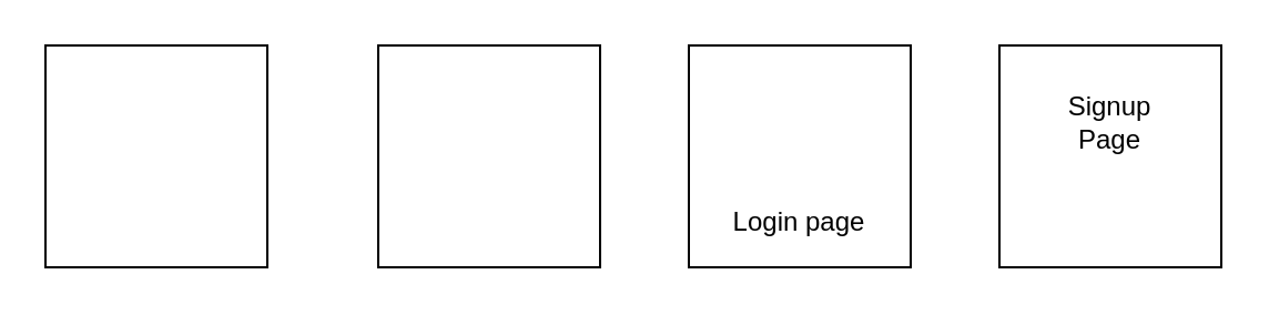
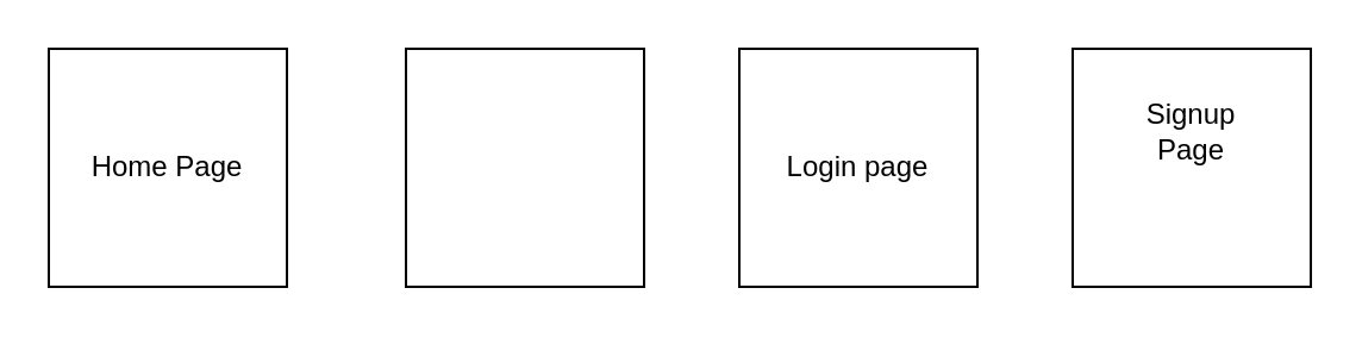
  <mxCell id="0" />
  <mxCell id="1" parent="0" />
  <mxCell id="2" value="" style="whiteSpace=wrap;html=1;aspect=fixed;" vertex="1" parent="1"><mxGeometry x="20" y="20" width="100" height="100" as="geometry" /></mxCell>
+ <mxCell id="3" value="Home Page" style="text;html=1;strokeColor=none;fillColor=none;align=center;verticalAlign=middle;whiteSpace=wrap;rounded=0;" vertex="1" parent="1"><mxGeometry x="35" y="60" width="70" height="20" as="geometry" /></mxCell>
  <mxCell id="4" value="" style="whiteSpace=wrap;html=1;aspect=fixed;" vertex="1" parent="1"><mxGeometry x="170" y="20" width="100" height="100" as="geometry" /></mxCell>
  <mxCell id="5" value="" style="whiteSpace=wrap;html=1;aspect=fixed;" vertex="1" parent="1"><mxGeometry x="310" y="20" width="100" height="100" as="geometry" /></mxCell>
- <mxCell id="6" value="Login page" style="text;html=1;strokeColor=none;fillColor=none;align=center;verticalAlign=middle;whiteSpace=wrap;rounded=0;" vertex="1" parent="1"><mxGeometry x="325" y="90" width="70" height="20" as="geometry" /></mxCell>
+ <mxCell id="6" value="Login page" style="text;html=1;strokeColor=none;fillColor=none;align=center;verticalAlign=middle;whiteSpace=wrap;rounded=0;" vertex="1" parent="1"><mxGeometry x="325" y="60" width="70" height="20" as="geometry" /></mxCell>
  <mxCell id="7" value="" style="whiteSpace=wrap;html=1;aspect=fixed;" vertex="1" parent="1"><mxGeometry x="450" y="20" width="100" height="100" as="geometry" /></mxCell>
  <mxCell id="8" value="Signup Page" style="text;html=1;strokeColor=none;fillColor=none;align=center;verticalAlign=middle;whiteSpace=wrap;rounded=0;" vertex="1" parent="1"><mxGeometry x="465" y="45" width="70" height="20" as="geometry" /></mxCell>
